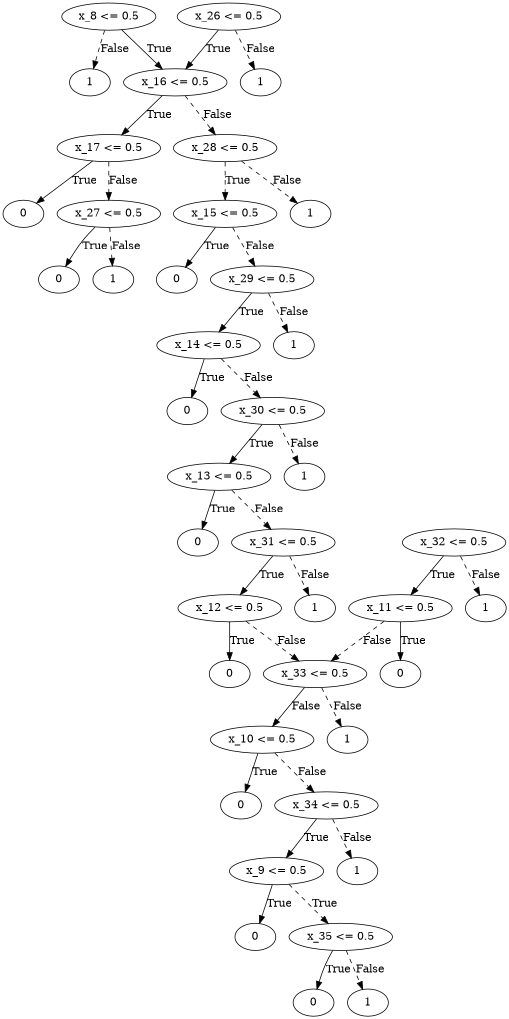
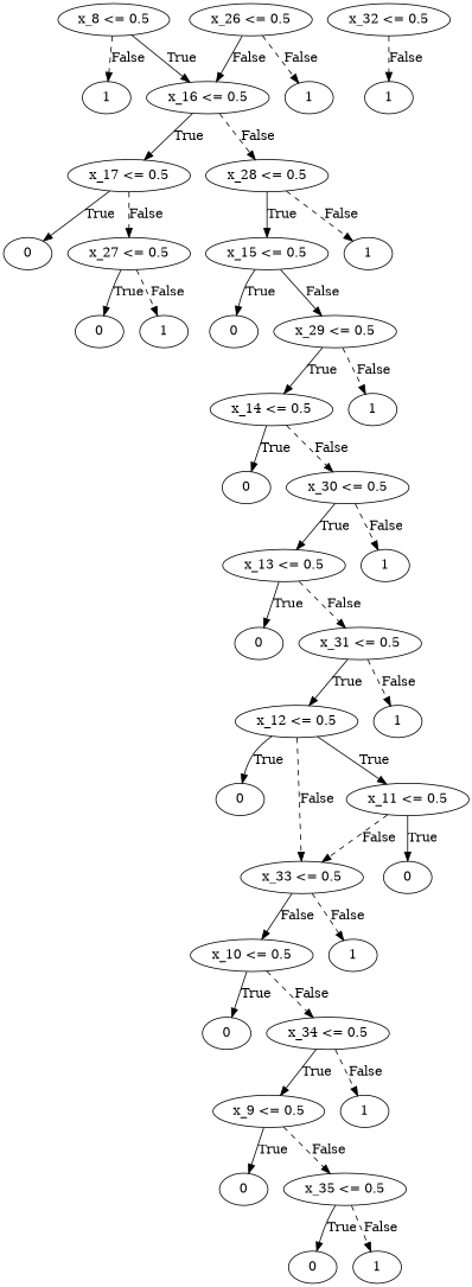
  digraph {
    n1 [label="x_8 <= 0.5"]
    n2 [label=1]
    n3 [label="x_16 <= 0.5"]
    n4 [label="x_26 <= 0.5"]
    n5 [label=1]
    n6 [label="x_17 <= 0.5"]
    n7 [label="x_28 <= 0.5"]
    n8 [label=0]
    n9 [label="x_27 <= 0.5"]
    n10 [label="x_15 <= 0.5"]
    n11 [label=1]
    n12 [label=0]
    n13 [label=1]
    n14 [label=0]
    n15 [label="x_29 <= 0.5"]
    n16 [label="x_14 <= 0.5"]
    n17 [label=1]
    n18 [label=0]
    n19 [label="x_30 <= 0.5"]
    n20 [label="x_13 <= 0.5"]
    n21 [label=1]
    n22 [label=0]
    n23 [label="x_31 <= 0.5"]
    n24 [label="x_12 <= 0.5"]
    n25 [label=1]
    n26 [label=0]
    n27 [label="x_33 <= 0.5"]
    n28 [label="x_32 <= 0.5"]
    n29 [label="x_11 <= 0.5"]
    n30 [label=1]
    n31 [label=0]
    n32 [label="x_10 <= 0.5"]
    n33 [label=1]
    n34 [label=0]
    n35 [label="x_34 <= 0.5"]
    n36 [label="x_9 <= 0.5"]
    n37 [label=1]
    n38 [label=0]
    n39 [label="x_35 <= 0.5"]
    n40 [label=0]
    n41 [label=1]
    n1 -> n2 [label=False style=dashed]
    n1 -> n3 [label=True]
    n3 -> n6 [label=True]
    n3 -> n7 [label=False style=dashed]
-   n4 -> n3 [label=True]
+   n4 -> n3 [label=False]
    n4 -> n5 [label=False style=dashed]
    n6 -> n8 [label=True]
    n6 -> n9 [label=False style=dashed]
-   n7 -> n10 [label=True style=dashed]
+   n7 -> n10 [label=True]
    n7 -> n11 [label=False style=dashed]
    n9 -> n12 [label=True]
    n9 -> n13 [label=False style=dashed]
    n10 -> n14 [label=True]
-   n10 -> n15 [label=False style=dashed]
+   n10 -> n15 [label=False style=solid]
    n15 -> n16 [label=True]
    n15 -> n17 [label=False style=dashed]
    n16 -> n18 [label=True]
    n16 -> n19 [label=False style=dashed]
    n19 -> n20 [label=True]
    n19 -> n21 [label=False style=dashed]
    n20 -> n22 [label=True]
    n20 -> n23 [label=False style=dashed]
    n23 -> n24 [label=True]
    n23 -> n25 [label=False style=dashed]
    n24 -> n26 [label=True]
    n24 -> n27 [label=False style=dashed]
    n27 -> n32 [label=False]
    n27 -> n33 [label=False style=dashed]
-   n28 -> n29 [label=True]
+   n24 -> n29 [label=True]
    n28 -> n30 [label=False style=dashed]
    n29 -> n27 [label=False style=dashed]
    n29 -> n31 [label=True]
    n32 -> n34 [label=True]
    n32 -> n35 [label=False style=dashed]
    n35 -> n36 [label=True]
    n35 -> n37 [label=False style=dashed]
    n36 -> n38 [label=True]
-   n36 -> n39 [label=True style=dashed]
+   n36 -> n39 [label=False style=dashed]
    n39 -> n40 [label=True]
    n39 -> n41 [label=False style=dashed]
  }
